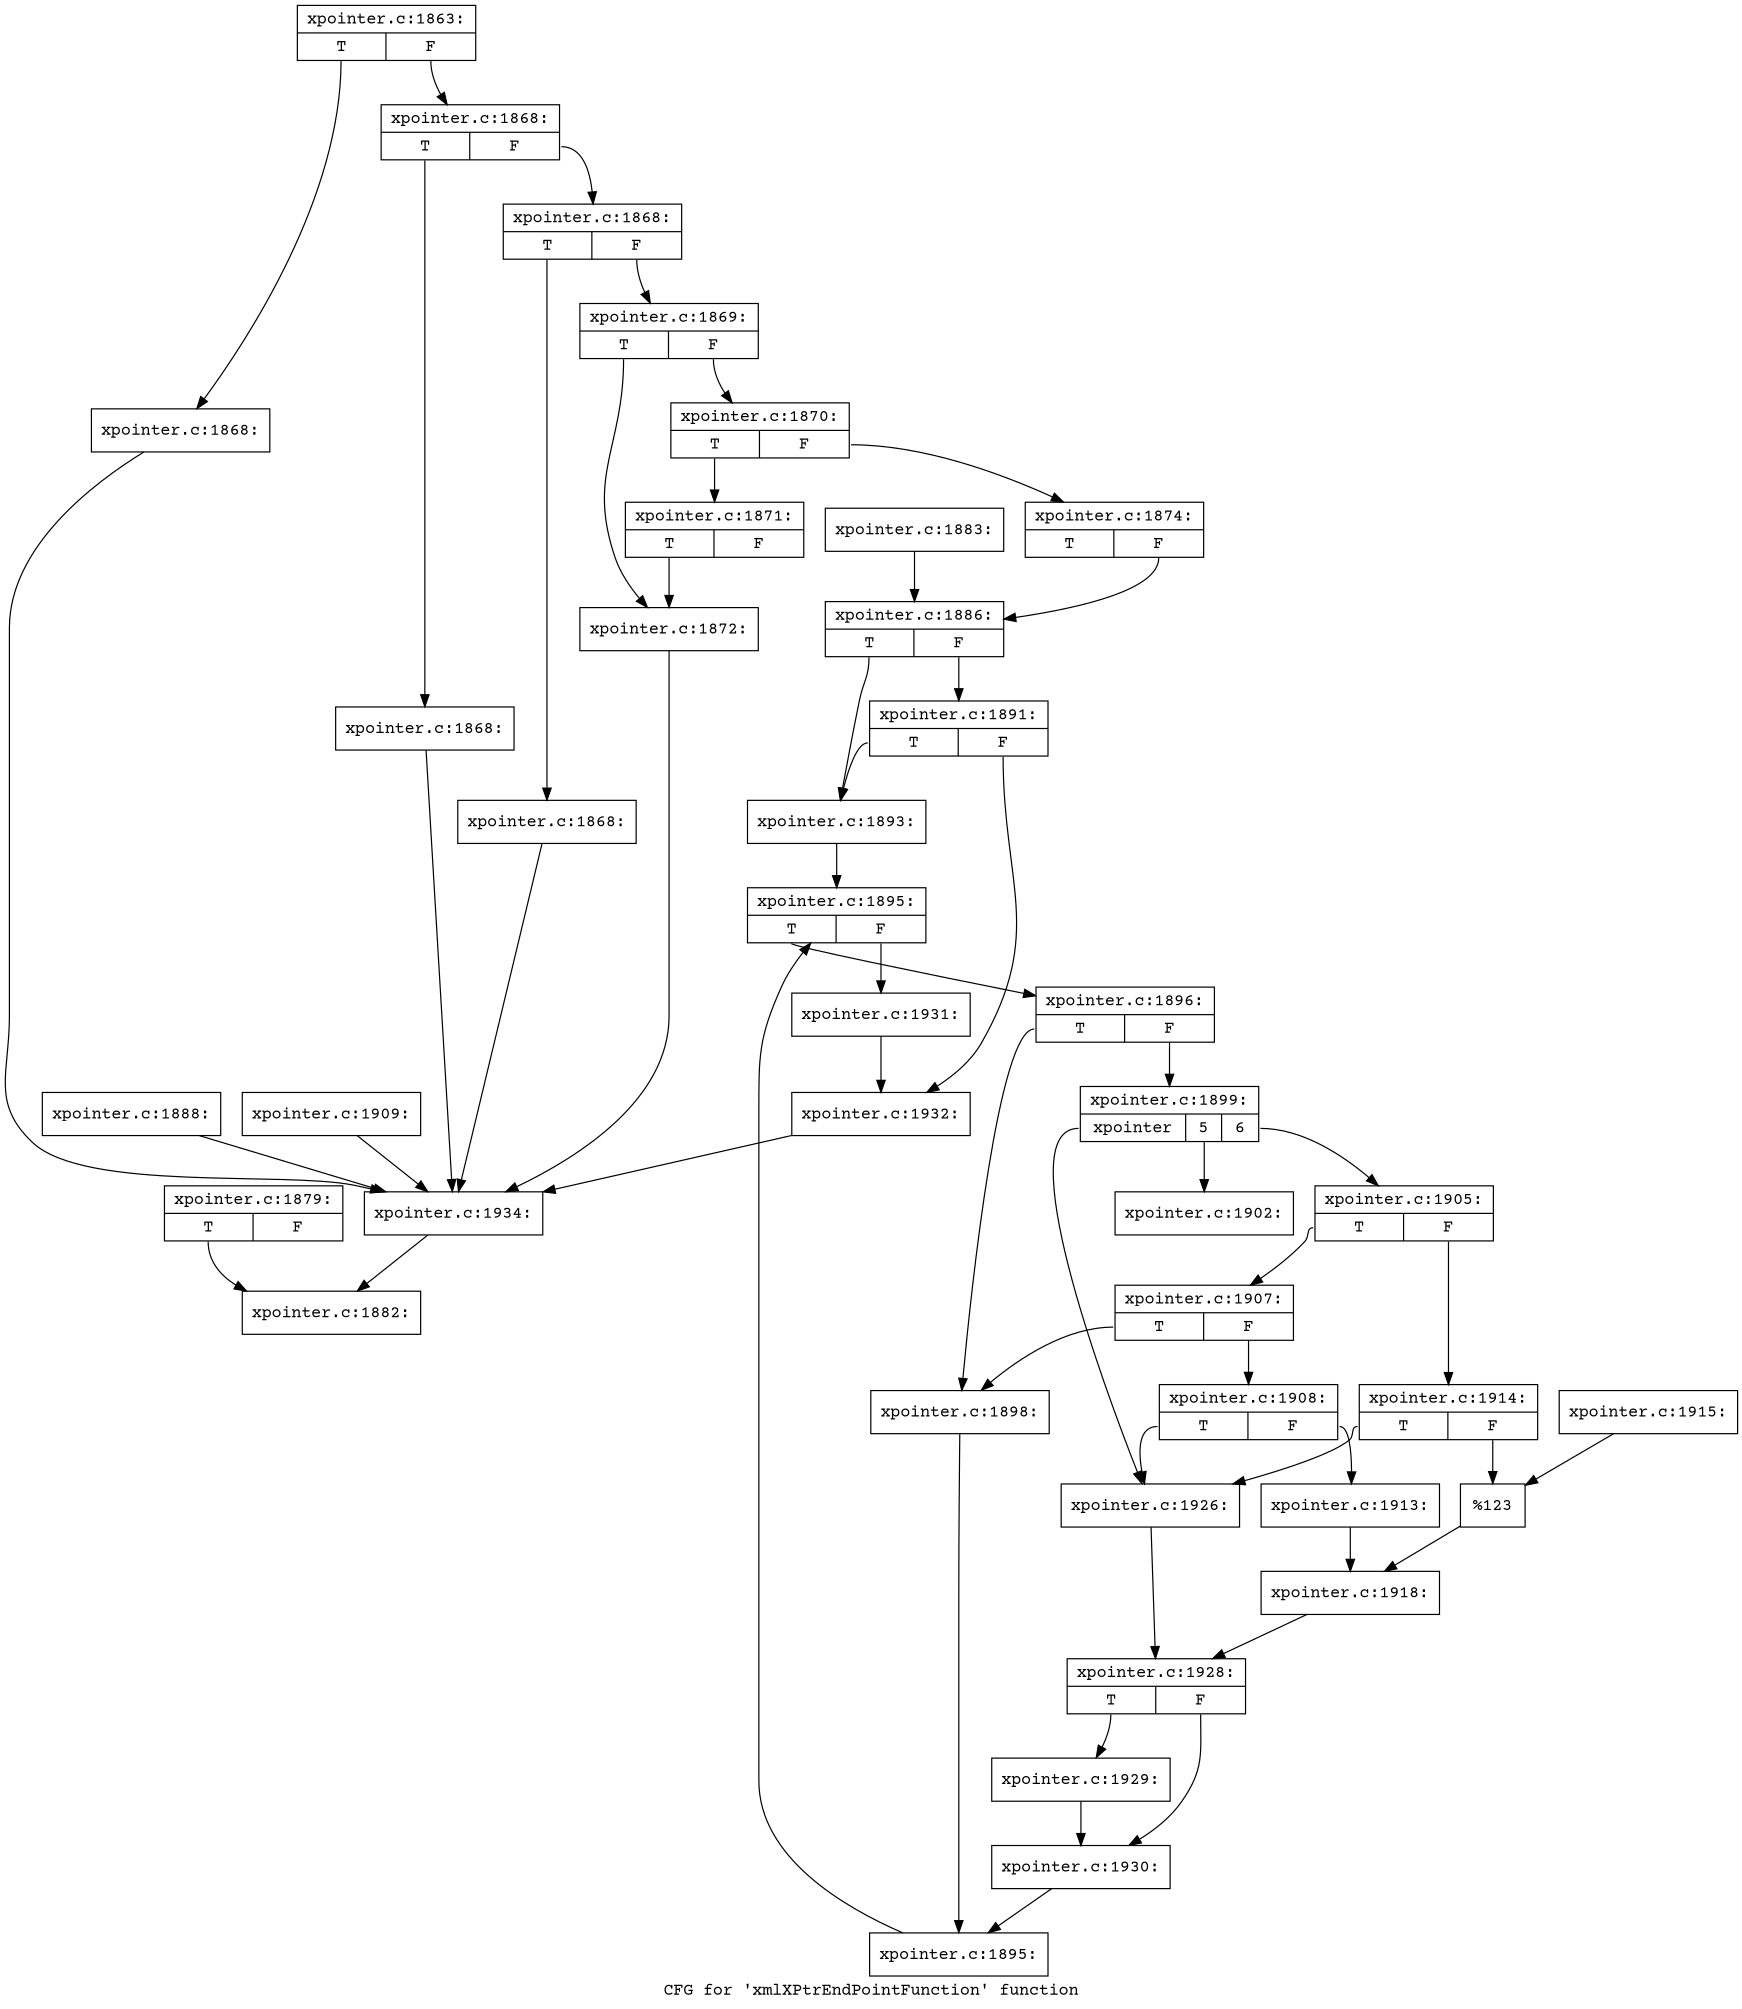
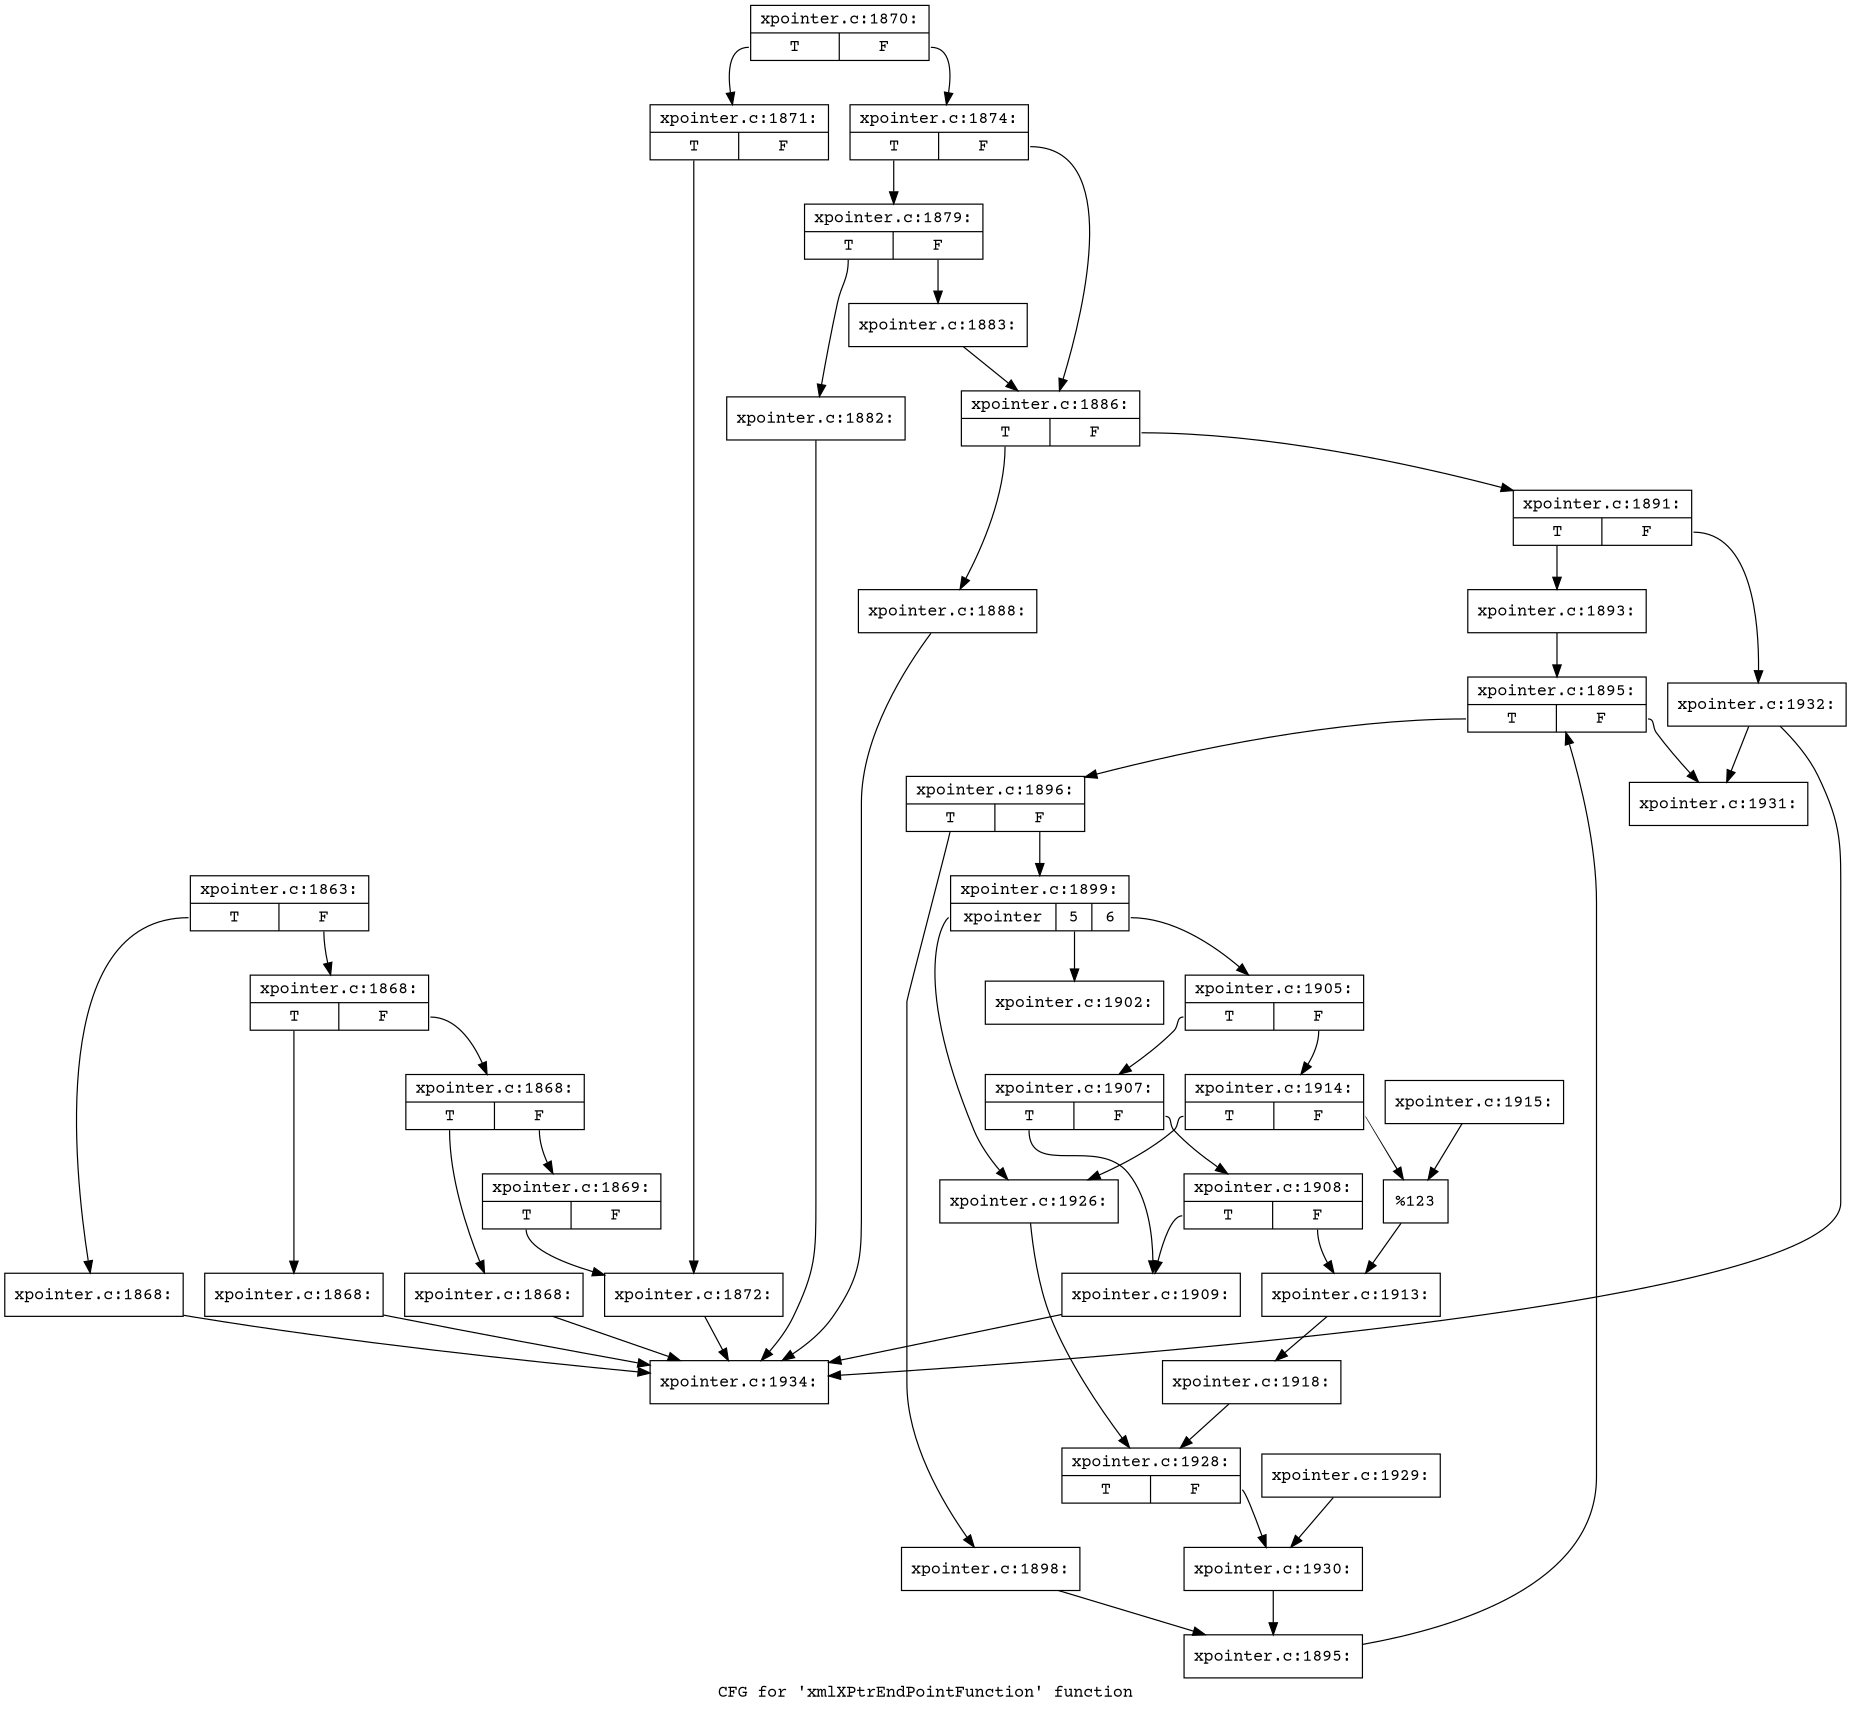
  digraph {
    fontname="Courier Prime"
    label="CFG for 'xmlXPtrEndPointFunction' function"
    node [fontname="Courier Prime" shape=record]
    edge [fontname="Courier Prime"]
    n1 [label="{xpointer.c:1863:|{<s0>T|<s1>F}}"]
    n2 [label="{xpointer.c:1868:}"]
    n3 [label="{xpointer.c:1868:|{<s0>T|<s1>F}}"]
    n4 [label="{xpointer.c:1934:}"]
    n5 [label="{xpointer.c:1868:}"]
    n6 [label="{xpointer.c:1868:|{<s0>T|<s1>F}}"]
    n7 [label="{xpointer.c:1868:}"]
    n8 [label="{xpointer.c:1869:|{<s0>T|<s1>F}}"]
    n9 [label="{xpointer.c:1872:}"]
    n10 [label="{xpointer.c:1870:|{<s0>T|<s1>F}}"]
    n11 [label="{xpointer.c:1871:|{<s0>T|<s1>F}}"]
    n12 [label="{xpointer.c:1874:|{<s0>T|<s1>F}}"]
    n13 [label="{xpointer.c:1879:|{<s0>T|<s1>F}}"]
    n14 [label="{xpointer.c:1886:|{<s0>T|<s1>F}}"]
    n15 [label="{xpointer.c:1882:}"]
    n16 [label="{xpointer.c:1883:}"]
    n17 [label="{xpointer.c:1888:}"]
    n18 [label="{xpointer.c:1891:|{<s0>T|<s1>F}}"]
    n19 [label="{xpointer.c:1893:}"]
    n20 [label="{xpointer.c:1932:}"]
    n21 [label="{xpointer.c:1895:|{<s0>T|<s1>F}}"]
    n22 [label="{xpointer.c:1896:|{<s0>T|<s1>F}}"]
    n23 [label="{xpointer.c:1931:}"]
    n24 [label="{xpointer.c:1898:}"]
    n25 [label="{xpointer.c:1899:|{<s0>xpointer|<s1>5|<s2>6}}"]
    n26 [label="{xpointer.c:1895:}"]
    n27 [label="{xpointer.c:1926:}"]
    n28 [label="{xpointer.c:1902:}"]
    n29 [label="{xpointer.c:1905:|{<s0>T|<s1>F}}"]
    n30 [label="{xpointer.c:1928:|{<s0>T|<s1>F}}"]
    n31 [label="{xpointer.c:1907:|{<s0>T|<s1>F}}"]
    n32 [label="{xpointer.c:1914:|{<s0>T|<s1>F}}"]
    n33 [label="{xpointer.c:1929:}"]
    n34 [label="{xpointer.c:1930:}"]
    n35 [label="{xpointer.c:1909:}"]
    n36 [label="{xpointer.c:1908:|{<s0>T|<s1>F}}"]
    n37 [label="{%123}"]
    n38 [label="{xpointer.c:1913:}"]
    n39 [label="{xpointer.c:1915:}"]
    n40 [label="{xpointer.c:1918:}"]
    n1 -> n2 [tailport=s0]
    n1 -> n3 [tailport=s1]
    n2 -> n4
    n3 -> n5 [tailport=s0]
    n3 -> n6 [tailport=s1]
    n5 -> n4
    n6 -> n7 [tailport=s0]
    n6 -> n8 [tailport=s1]
    n7 -> n4
    n8 -> n9 [tailport=s0]
-   n8 -> n10 [tailport=s1]
    n9 -> n4
    n10 -> n11 [tailport=s0]
    n10 -> n12 [tailport=s1]
    n11 -> n9 [tailport=s0]
+   n12 -> n13 [tailport=s0]
    n12 -> n14 [tailport=s1]
    n13 -> n15 [tailport=s0]
-   n14 -> n19 [tailport=s0]
+   n13 -> n16 [tailport=s1]
+   n14 -> n17 [tailport=s0]
    n14 -> n18 [tailport=s1]
-   n4 -> n15
+   n15 -> n4
    n16 -> n14
    n17 -> n4
    n18 -> n19 [tailport=s0]
    n18 -> n20 [tailport=s1]
    n19 -> n21
    n20 -> n4
    n21 -> n22 [tailport=s0]
    n21 -> n23 [tailport=s1]
    n22 -> n24 [tailport=s0]
    n22 -> n25 [tailport=s1]
-   n23 -> n20
+   n20 -> n23
    n24 -> n26
    n25 -> n27 [tailport=s0]
    n25 -> n28 [tailport=s1]
    n25 -> n29 [tailport=s2]
    n26 -> n21
    n27 -> n30
    n29 -> n31 [tailport=s0]
    n29 -> n32 [tailport=s1]
-   n30 -> n33 [tailport=s0]
    n30 -> n34 [tailport=s1]
-   n31 -> n24 [tailport=s0]
+   n31 -> n35 [tailport=s0]
    n31 -> n36 [tailport=s1]
    n32 -> n27 [tailport=s0]
    n32 -> n37 [tailport=s1]
    n33 -> n34
    n34 -> n26
    n35 -> n4
-   n36 -> n27 [tailport=s0]
+   n36 -> n35 [tailport=s0]
    n36 -> n38 [tailport=s1]
-   n37 -> n40
+   n37 -> n38
    n38 -> n40
    n39 -> n37
    n40 -> n30
  }
